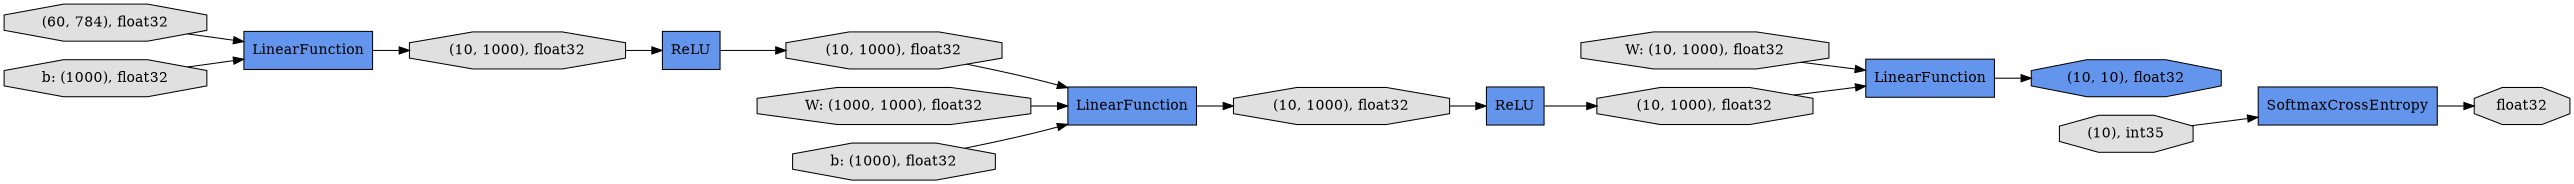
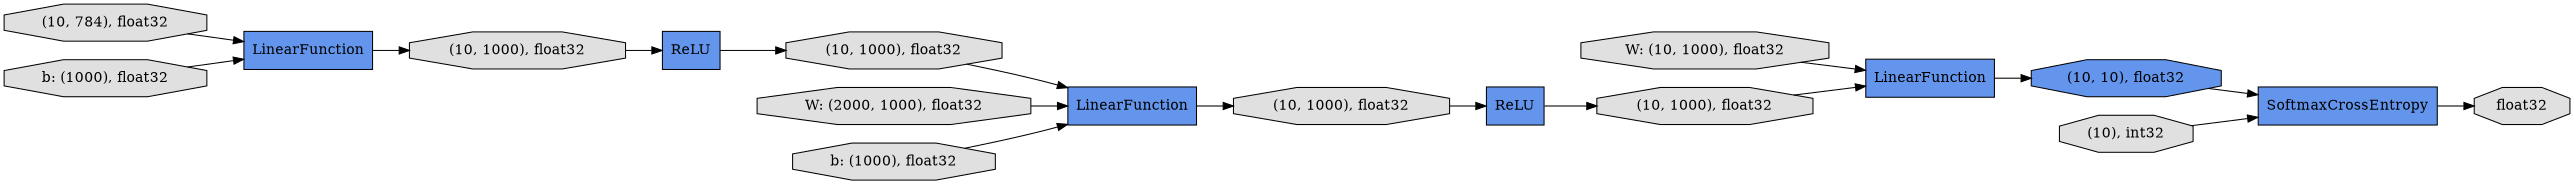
  digraph {
    rankdir=LR
    node [fillcolor="#E0E0E0" shape=octagon style=filled]
    n1 [label="W: (10, 1000), float32"]
    n2 [fillcolor="#6495ED" label=LinearFunction shape=record]
    n3 [fillcolor="#6495ED" label="(10, 10), float32"]
    n4 [label="(10, 1000), float32"]
-   n5 [label="(60, 784), float32"]
+   n5 [label="(10, 784), float32"]
    n6 [fillcolor="#6495ED" label=LinearFunction shape=record]
    n7 [label="(10, 1000), float32"]
    n8 [fillcolor="#6495ED" label=ReLU shape=record]
    n9 [label="(10, 1000), float32"]
    n10 [fillcolor="#6495ED" label=LinearFunction shape=record]
    n11 [label=float32]
    n12 [label="b: (1000), float32"]
    n13 [label="(10, 1000), float32"]
    n14 [fillcolor="#6495ED" label=ReLU shape=record]
-   n15 [label="W: (1000, 1000), float32"]
+   n15 [label="W: (2000, 1000), float32"]
    n16 [fillcolor="#6495ED" label=SoftmaxCrossEntropy shape=record]
-   n17 [label="(10), int35"]
+   n17 [label="(10), int32"]
    n18 [label="b: (1000), float32"]
    n1 -> n2
    n2 -> n3
+   n3 -> n16
    n4 -> n2
    n5 -> n6
    n6 -> n7
    n7 -> n8
    n8 -> n9
    n9 -> n10
    n10 -> n13
    n12 -> n6
    n13 -> n14
    n14 -> n4
    n15 -> n10
    n16 -> n11
    n17 -> n16
    n18 -> n10
  }
